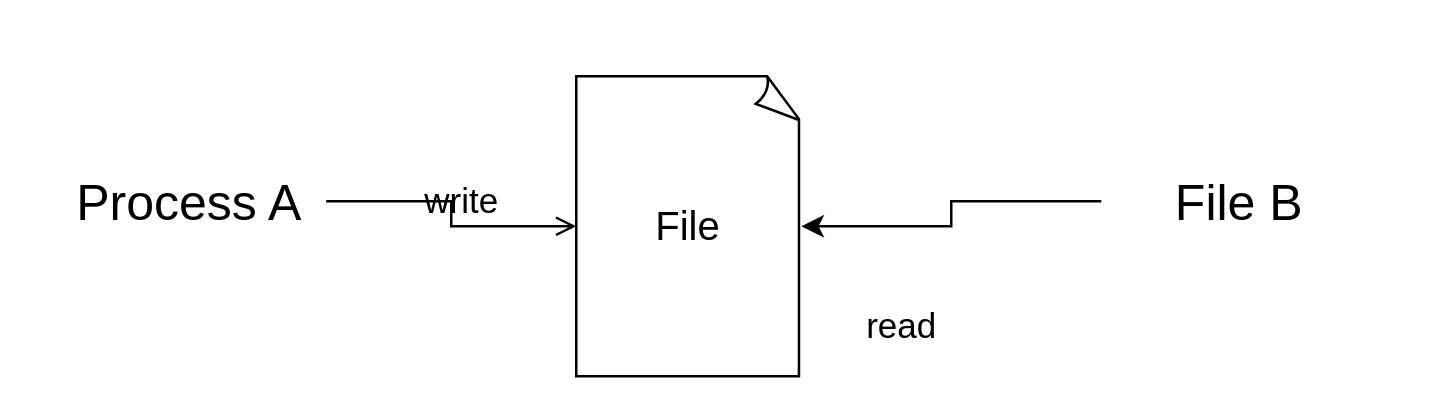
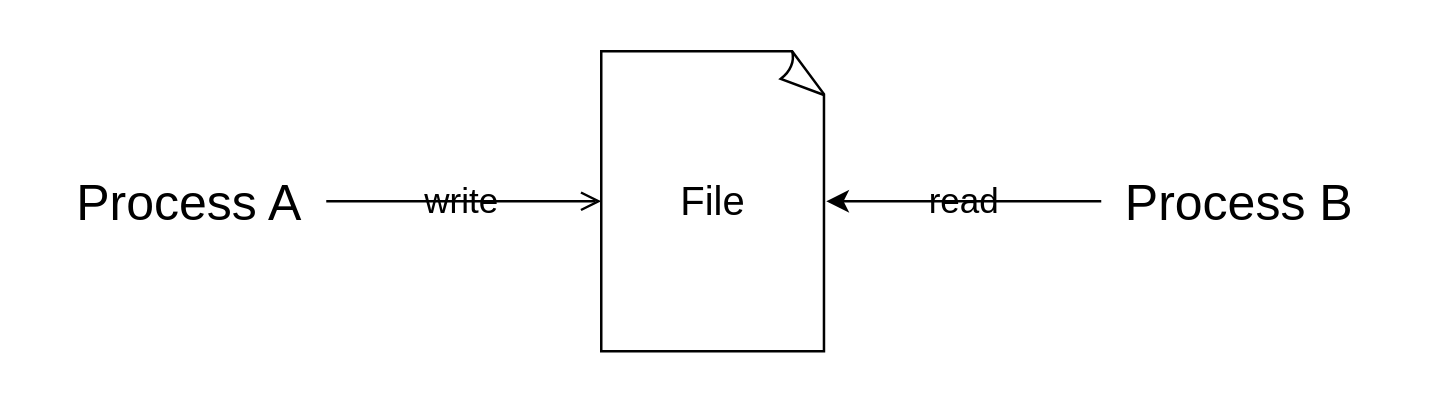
  <mxCell id="0" />
  <mxCell id="1" parent="0" />
- <mxCell id="2" value="File" style="whiteSpace=wrap;html=1;shape=mxgraph.basic.document;fontSize=16;" vertex="1" parent="1"><mxGeometry x="230" y="30" width="90" height="120" as="geometry" /></mxCell>
+ <mxCell id="2" value="File" style="whiteSpace=wrap;html=1;shape=mxgraph.basic.document;fontSize=16;" vertex="1" parent="1"><mxGeometry x="240" y="20" width="90" height="120" as="geometry" /></mxCell>
  <mxCell id="3" value="" style="edgeStyle=orthogonalEdgeStyle;rounded=0;orthogonalLoop=1;jettySize=auto;html=1;fontSize=20;entryX=0;entryY=0.5;entryDx=0;entryDy=0;entryPerimeter=0;endArrow=open;" edge="1" parent="1" source="4" target="2"><mxGeometry relative="1" as="geometry"><mxPoint x="190" y="80" as="targetPoint" /></mxGeometry></mxCell>
  <mxCell id="4" value="Process A" style="text;html=1;align=center;verticalAlign=middle;resizable=0;points=[];autosize=1;fontSize=20;" vertex="1" parent="1"><mxGeometry x="20" y="65" width="110" height="30" as="geometry" /></mxCell>
  <mxCell id="5" value="" style="edgeStyle=orthogonalEdgeStyle;rounded=0;orthogonalLoop=1;jettySize=auto;html=1;fontSize=20;entryX=1;entryY=0.5;entryDx=0;entryDy=0;entryPerimeter=0;" edge="1" parent="1" source="6" target="2"><mxGeometry relative="1" as="geometry"><mxPoint x="360" y="80" as="targetPoint" /></mxGeometry></mxCell>
- <mxCell id="6" value="File B" style="text;html=1;align=center;verticalAlign=middle;resizable=0;points=[];autosize=1;fontSize=20;" vertex="1" parent="1"><mxGeometry x="440" y="65" width="110" height="30" as="geometry" /></mxCell>
+ <mxCell id="6" value="Process B" style="text;html=1;align=center;verticalAlign=middle;resizable=0;points=[];autosize=1;fontSize=20;" vertex="1" parent="1"><mxGeometry x="440" y="65" width="110" height="30" as="geometry" /></mxCell>
  <mxCell id="7" value="&lt;font style=&quot;font-size: 14px&quot;&gt;write&lt;/font&gt;" style="text;html=1;align=center;verticalAlign=middle;resizable=0;points=[];autosize=1;fontSize=20;" vertex="1" parent="1"><mxGeometry x="159" y="62" width="50" height="30" as="geometry" /></mxCell>
- <mxCell id="8" value="&lt;font style=&quot;font-size: 14px&quot;&gt;read&lt;br&gt;&lt;/font&gt;" style="text;html=1;align=center;verticalAlign=middle;resizable=0;points=[];autosize=1;fontSize=20;" vertex="1" parent="1"><mxGeometry x="340" y="112" width="40" height="30" as="geometry" /></mxCell>
+ <mxCell id="8" value="&lt;font style=&quot;font-size: 14px&quot;&gt;read&lt;br&gt;&lt;/font&gt;" style="text;html=1;align=center;verticalAlign=middle;resizable=0;points=[];autosize=1;fontSize=20;" vertex="1" parent="1"><mxGeometry x="365" y="62" width="40" height="30" as="geometry" /></mxCell>
